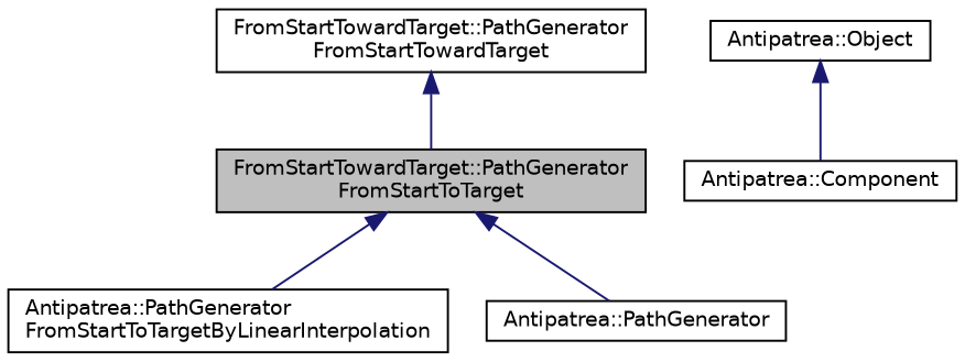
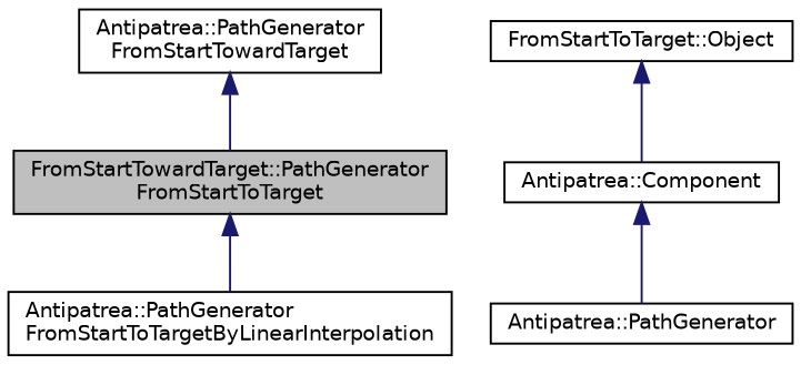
  digraph {
    node [color=black fontname=Helvetica fontsize=10 shape=record]
    edge [color=midnightblue dir=back fontname=Helvetica fontsize=10 labelfontname=Helvetica labelfontsize=10 style=solid]
    n1 [fillcolor=grey75 fontcolor=black height=0.2 label="FromStartTowardTarget::PathGenerator\lFromStartToTarget" style=filled width=0.4]
    n2 [height=0.2 label="Antipatrea::PathGenerator\lFromStartToTargetByLinearInterpolation" width=0.4]
-   n3 [height=0.2 label="FromStartTowardTarget::PathGenerator\lFromStartTowardTarget" width=0.4]
+   n3 [height=0.2 label="Antipatrea::PathGenerator\lFromStartTowardTarget" width=0.4]
    n4 [height=0.2 label="Antipatrea::PathGenerator" width=0.4]
    n5 [height=0.2 label="Antipatrea::Component" width=0.4]
-   n6 [height=0.2 label="Antipatrea::Object" width=0.4]
+   n6 [height=0.2 label="FromStartToTarget::Object" width=0.4]
    n1 -> n2
    n3 -> n1
-   n1 -> n4
+   n5 -> n4
    n6 -> n5
  }
